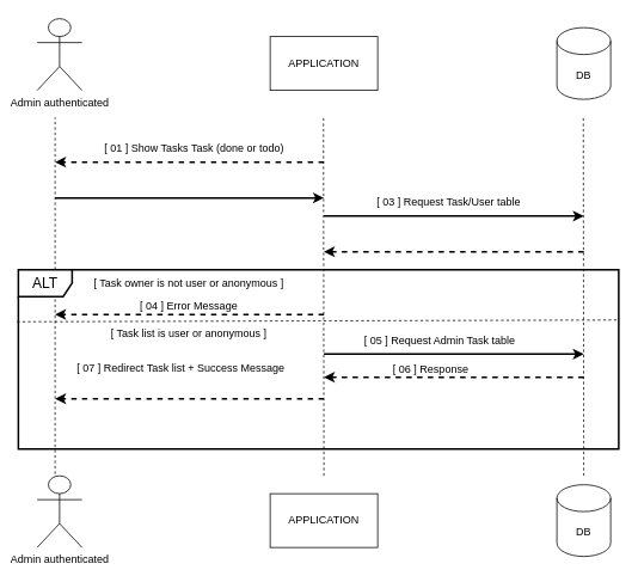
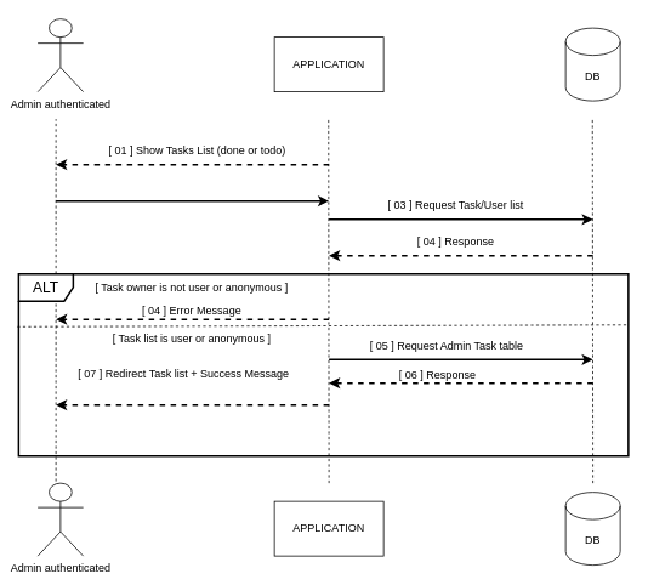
  <mxCell id="0" />
  <mxCell id="1" parent="0" />
  <mxCell id="2" value="Admin authenticated" style="shape=umlActor;verticalLabelPosition=bottom;verticalAlign=top;html=1;outlineConnect=0;" parent="1" vertex="1"><mxGeometry x="41" y="20" width="50" height="80" as="geometry" /></mxCell>
  <mxCell id="3" value="APPLICATION" style="rounded=0;whiteSpace=wrap;html=1;" parent="1" vertex="1"><mxGeometry x="301" y="40" width="120" height="60" as="geometry" /></mxCell>
  <mxCell id="4" value="DB" style="shape=cylinder3;whiteSpace=wrap;html=1;boundedLbl=1;backgroundOutline=1;size=15;" parent="1" vertex="1"><mxGeometry x="621" y="30" width="60" height="80" as="geometry" /></mxCell>
  <mxCell id="5" value="" style="endArrow=none;dashed=1;html=1;rounded=0;" parent="1" edge="1"><mxGeometry width="50" height="50" relative="1" as="geometry"><mxPoint x="61" y="540" as="sourcePoint" /><mxPoint x="61" y="130" as="targetPoint" /></mxGeometry></mxCell>
  <mxCell id="6" value="" style="endArrow=none;dashed=1;html=1;rounded=0;" parent="1" edge="1"><mxGeometry width="50" height="50" relative="1" as="geometry"><mxPoint x="361" y="530" as="sourcePoint" /><mxPoint x="360.5" y="130" as="targetPoint" /></mxGeometry></mxCell>
  <mxCell id="7" value="" style="endArrow=none;dashed=1;html=1;rounded=0;" parent="1" edge="1"><mxGeometry width="50" height="50" relative="1" as="geometry"><mxPoint x="651" y="530" as="sourcePoint" /><mxPoint x="650.5" y="130" as="targetPoint" /></mxGeometry></mxCell>
  <mxCell id="8" value="Admin authenticated" style="shape=umlActor;verticalLabelPosition=bottom;verticalAlign=top;html=1;outlineConnect=0;" parent="1" vertex="1"><mxGeometry x="41" y="530" width="50" height="80" as="geometry" /></mxCell>
  <mxCell id="9" value="APPLICATION" style="rounded=0;whiteSpace=wrap;html=1;" parent="1" vertex="1"><mxGeometry x="301" y="550" width="120" height="60" as="geometry" /></mxCell>
  <mxCell id="10" value="DB" style="shape=cylinder3;whiteSpace=wrap;html=1;boundedLbl=1;backgroundOutline=1;size=15;" parent="1" vertex="1"><mxGeometry x="621" y="540" width="60" height="80" as="geometry" /></mxCell>
  <mxCell id="11" value="" style="endArrow=classic;html=1;rounded=0;dashed=1;strokeWidth=2;" parent="1" edge="1"><mxGeometry width="50" height="50" relative="1" as="geometry"><mxPoint x="361" y="180" as="sourcePoint" /><mxPoint x="61" y="180" as="targetPoint" /></mxGeometry></mxCell>
- <mxCell id="12" value="[ 01 ] Show Tasks Task (done or todo)" style="text;html=1;align=center;verticalAlign=middle;resizable=0;points=[];autosize=1;strokeColor=none;fillColor=none;" parent="1" vertex="1"><mxGeometry x="106" y="150" width="220" height="30" as="geometry" /></mxCell>
+ <mxCell id="12" value="[ 01 ] Show Tasks List (done or todo)" style="text;html=1;align=center;verticalAlign=middle;resizable=0;points=[];autosize=1;strokeColor=none;fillColor=none;" parent="1" vertex="1"><mxGeometry x="106" y="150" width="220" height="30" as="geometry" /></mxCell>
  <mxCell id="13" value="" style="endArrow=none;html=1;rounded=0;strokeWidth=2;endFill=0;startArrow=classic;startFill=1;" parent="1" edge="1"><mxGeometry width="50" height="50" relative="1" as="geometry"><mxPoint x="361" y="220" as="sourcePoint" /><mxPoint x="61" y="220" as="targetPoint" /></mxGeometry></mxCell>
  <mxCell id="14" value="&lt;font style=&quot;font-size: 16px;&quot;&gt;ALT&lt;/font&gt;" style="shape=umlFrame;whiteSpace=wrap;html=1;strokeWidth=2;" parent="1" vertex="1"><mxGeometry x="20" y="300" width="670" height="200" as="geometry" /></mxCell>
  <mxCell id="15" value="" style="endArrow=classic;html=1;rounded=0;strokeWidth=2;endFill=1;startArrow=none;startFill=0;dashed=1;" parent="14" edge="1"><mxGeometry width="50" height="50" relative="1" as="geometry"><mxPoint x="631" y="120.005" as="sourcePoint" /><mxPoint x="341" y="120.005" as="targetPoint" /></mxGeometry></mxCell>
  <mxCell id="16" value="[ Task owner is not user or anonymous ]" style="text;html=1;align=center;verticalAlign=middle;resizable=0;points=[];autosize=1;strokeColor=none;fillColor=none;" parent="14" vertex="1"><mxGeometry x="70" width="240" height="30" as="geometry" /></mxCell>
  <mxCell id="17" value="" style="endArrow=classic;html=1;rounded=0;dashed=1;strokeWidth=2;" parent="14" edge="1"><mxGeometry width="50" height="50" relative="1" as="geometry"><mxPoint x="341" y="144" as="sourcePoint" /><mxPoint x="41" y="144" as="targetPoint" /></mxGeometry></mxCell>
  <mxCell id="18" value="[ 07 ] Redirect Task list + Success Message" style="text;html=1;align=center;verticalAlign=middle;resizable=0;points=[];autosize=1;strokeColor=none;fillColor=none;" parent="14" vertex="1"><mxGeometry x="51" y="95.001" width="260" height="30" as="geometry" /></mxCell>
  <mxCell id="19" value="[ 05 ] Request Admin Task table" style="text;html=1;align=center;verticalAlign=middle;resizable=0;points=[];autosize=1;strokeColor=none;fillColor=none;" parent="14" vertex="1"><mxGeometry x="375" y="64.0" width="190" height="30" as="geometry" /></mxCell>
  <mxCell id="20" value="" style="endArrow=none;html=1;rounded=0;strokeWidth=2;endFill=0;startArrow=classic;startFill=1;" parent="14" edge="1"><mxGeometry width="50" height="50" relative="1" as="geometry"><mxPoint x="631" y="94.26" as="sourcePoint" /><mxPoint x="341" y="93.997" as="targetPoint" /></mxGeometry></mxCell>
  <mxCell id="21" value="[ 06 ] Response" style="text;html=1;align=center;verticalAlign=middle;resizable=0;points=[];autosize=1;strokeColor=none;fillColor=none;" parent="14" vertex="1"><mxGeometry x="405" y="95.997" width="110" height="30" as="geometry" /></mxCell>
  <mxCell id="22" value="[ Task list is user or anonymous ]" style="text;html=1;align=center;verticalAlign=middle;resizable=0;points=[];autosize=1;strokeColor=none;fillColor=none;" parent="14" vertex="1"><mxGeometry x="80" y="56.0" width="220" height="30" as="geometry" /></mxCell>
  <mxCell id="23" value="[ 04 ] Error Message" style="text;html=1;align=center;verticalAlign=middle;resizable=0;points=[];autosize=1;strokeColor=none;fillColor=none;" parent="14" vertex="1"><mxGeometry x="125" y="26" width="130" height="30" as="geometry" /></mxCell>
  <mxCell id="24" value="" style="endArrow=classic;html=1;rounded=0;dashed=1;strokeWidth=2;" parent="1" edge="1"><mxGeometry width="50" height="50" relative="1" as="geometry"><mxPoint x="361" y="350" as="sourcePoint" /><mxPoint x="61" y="350" as="targetPoint" /></mxGeometry></mxCell>
  <mxCell id="25" value="" style="endArrow=none;dashed=1;html=1;strokeWidth=1;rounded=0;fontSize=16;exitX=-0.002;exitY=0.291;exitDx=0;exitDy=0;exitPerimeter=0;entryX=1;entryY=0.281;entryDx=0;entryDy=0;entryPerimeter=0;" parent="1" source="14" target="14" edge="1"><mxGeometry width="50" height="50" relative="1" as="geometry"><mxPoint x="331" y="330" as="sourcePoint" /><mxPoint x="381" y="280" as="targetPoint" /></mxGeometry></mxCell>
  <mxCell id="26" value="" style="endArrow=none;html=1;rounded=0;strokeWidth=2;endFill=0;startArrow=classic;startFill=1;" parent="1" edge="1"><mxGeometry width="50" height="50" relative="1" as="geometry"><mxPoint x="651" y="240.26" as="sourcePoint" /><mxPoint x="361" y="239.997" as="targetPoint" /></mxGeometry></mxCell>
  <mxCell id="27" value="" style="endArrow=classic;html=1;rounded=0;strokeWidth=2;endFill=1;startArrow=none;startFill=0;dashed=1;" parent="1" edge="1"><mxGeometry width="50" height="50" relative="1" as="geometry"><mxPoint x="651" y="280.005" as="sourcePoint" /><mxPoint x="361" y="280.005" as="targetPoint" /></mxGeometry></mxCell>
- <mxCell id="28" value="[ 03 ] Request Task/User table" style="text;html=1;align=center;verticalAlign=middle;resizable=0;points=[];autosize=1;strokeColor=none;fillColor=none;" parent="1" vertex="1"><mxGeometry x="410" y="210" width="180" height="30" as="geometry" /></mxCell>
+ <mxCell id="28" value="[ 03 ] Request Task/User list" style="text;html=1;align=center;verticalAlign=middle;resizable=0;points=[];autosize=1;strokeColor=none;fillColor=none;" parent="1" vertex="1"><mxGeometry x="410" y="210" width="180" height="30" as="geometry" /></mxCell>
+ <mxCell id="29" value="[ 04 ] Response" style="text;html=1;align=center;verticalAlign=middle;resizable=0;points=[];autosize=1;strokeColor=none;fillColor=none;" parent="1" vertex="1"><mxGeometry x="445" y="249.997" width="110" height="30" as="geometry" /></mxCell>
